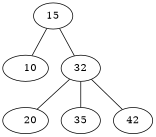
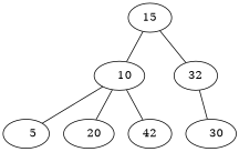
  graph {
    n1 [label=15]
    n2 [label="   10"]
    n3 [label=32]
+   n4 [label="    5"]
    n5 [label="   20"]
-   n6 [label=35]
+   n6 [label="   30"]
    n7 [label=42]
    n1 -- n2
    n1 -- n3
-   n3 -- n5
+   n2 -- n4
+   n2 -- n5
    n3 -- n6
-   n3 -- n7
+   n2 -- n7
  }
